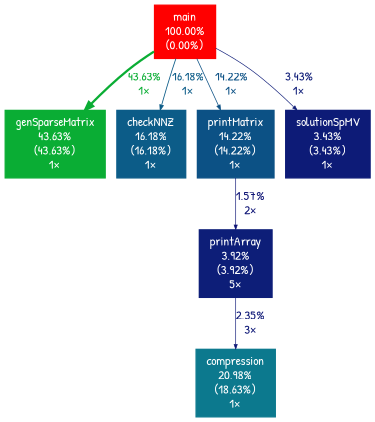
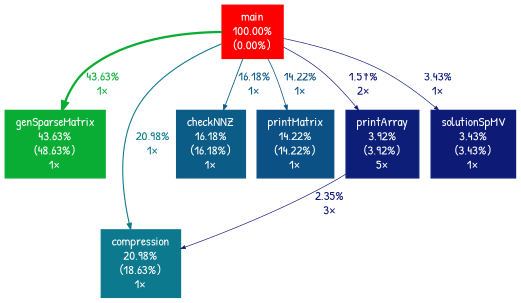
  digraph {
    fontname="Patrick Hand"
    nodesep=0.125
    ranksep=0.25
    node [fontcolor="#ffffff" fontname="Patrick Hand" fontsize=10.00 shape=box style=filled]
    edge [arrowsize=0.35 fontname="Patrick Hand" fontsize=10.00 labeldistance=0.50 penwidth=0.50]
    n1 [color="#ff0000" height=0 label="main\n100.00%\n(0.00%)" width=0]
-   n2 [color="#0aad34" height=0 label="genSparseMatrix\n43.63%\n(43.63%)\n1×" width=0]
+   n2 [color="#0aad34" height=0 label="genSparseMatrix\n43.63%\n(48.63%)\n1×" width=0]
    n3 [color="#0c798e" height=0 label="compression\n20.98%\n(18.63%)\n1×" width=0]
    n4 [color="#0c5c88" height=0 label="checkNNZ\n16.18%\n(16.18%)\n1×" width=0]
    n5 [color="#0c5185" height=0 label="printMatrix\n14.22%\n(14.22%)\n1×" width=0]
    n6 [color="#0d1e78" height=0 label="printArray\n3.92%\n(3.92%)\n5×" width=0]
    n7 [color="#0d1b77" height=0 label="solutionSpMV\n3.43%\n(3.43%)\n1×" width=0]
    n1 -> n2 [arrowsize=0.66 color="#0aad34" fontcolor="#0aad34" label="43.63%\n1×" labeldistance=1.75 penwidth=1.75]
+   n1 -> n3 [arrowsize=0.46 color="#0c798e" fontcolor="#0c798e" label="20.98%\n1×" labeldistance=0.84 penwidth=0.84]
    n1 -> n4 [arrowsize=0.40 color="#0c5c88" fontcolor="#0c5c88" label="16.18%\n1×" labeldistance=0.65 penwidth=0.65]
    n1 -> n5 [arrowsize=0.38 color="#0c5185" fontcolor="#0c5185" label="14.22%\n1×" labeldistance=0.57 penwidth=0.57]
-   n5 -> n6 [color="#0d1375" fontcolor="#0d1375" label="1.57%\n2×"]
+   n1 -> n6 [color="#0d1375" fontcolor="#0d1375" label="1.57%\n2×"]
    n1 -> n7 [color="#0d1b77" fontcolor="#0d1b77" label="3.43%\n1×"]
    n6 -> n3 [color="#0d1776" fontcolor="#0d1776" label="2.35%\n3×"]
  }
